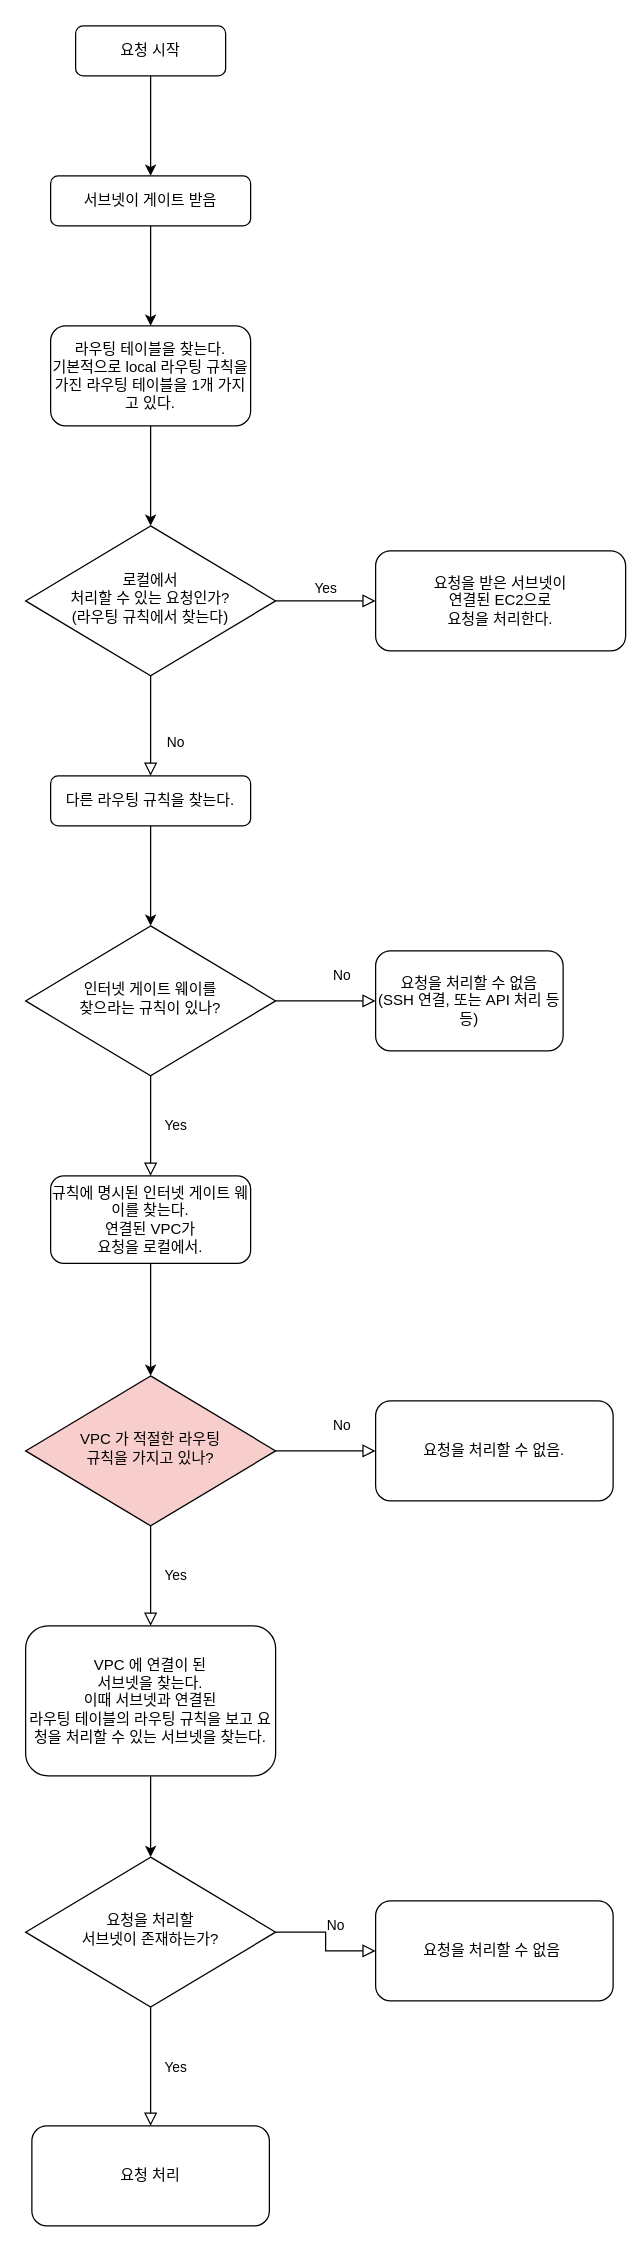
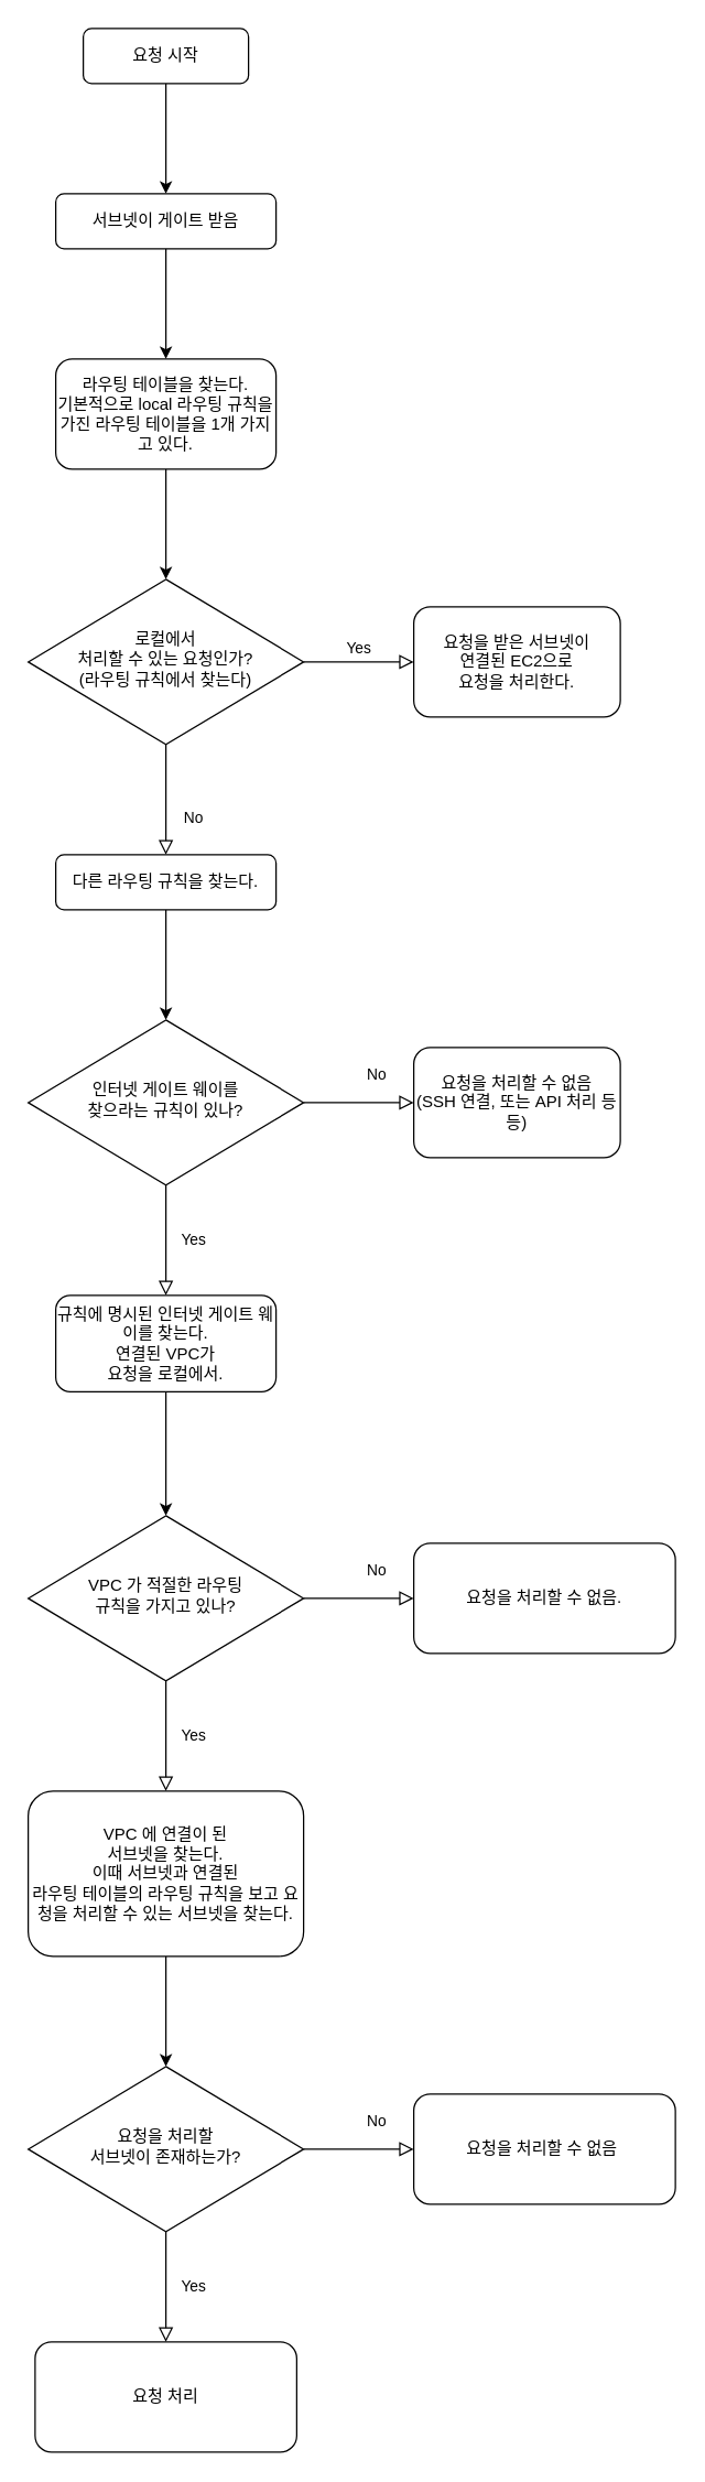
  <mxCell id="0" />
  <mxCell id="1" parent="0" />
  <mxCell id="2" value="요청 시작" style="rounded=1;whiteSpace=wrap;html=1;fontSize=12;glass=0;strokeWidth=1;shadow=0;" parent="1" vertex="1"><mxGeometry x="60" y="20" width="120" height="40" as="geometry" /></mxCell>
  <mxCell id="3" value="서브넷이 게이트 받음" style="rounded=1;whiteSpace=wrap;html=1;fontSize=12;glass=0;strokeWidth=1;shadow=0;" vertex="1" parent="1"><mxGeometry x="40" y="140" width="160" height="40" as="geometry" /></mxCell>
  <mxCell id="4" value="" style="endArrow=classic;html=1;exitX=0.5;exitY=1;exitDx=0;exitDy=0;entryX=0.5;entryY=0;entryDx=0;entryDy=0;" edge="1" parent="1" source="2" target="3"><mxGeometry width="50" height="50" relative="1" as="geometry"><mxPoint x="170" y="240" as="sourcePoint" /><mxPoint x="220" y="190" as="targetPoint" /></mxGeometry></mxCell>
  <mxCell id="5" value="라우팅 테이블을 찾는다.&lt;br&gt;기본적으로 local 라우팅 규칙을 가진 라우팅 테이블을 1개 가지고 있다." style="rounded=1;whiteSpace=wrap;html=1;fontSize=12;glass=0;strokeWidth=1;shadow=0;" vertex="1" parent="1"><mxGeometry x="40" y="260" width="160" height="80" as="geometry" /></mxCell>
  <mxCell id="6" value="" style="endArrow=classic;html=1;exitX=0.5;exitY=1;exitDx=0;exitDy=0;entryX=0.5;entryY=0;entryDx=0;entryDy=0;" edge="1" parent="1" source="3" target="5"><mxGeometry width="50" height="50" relative="1" as="geometry"><mxPoint x="180" y="240" as="sourcePoint" /><mxPoint x="230" y="190" as="targetPoint" /></mxGeometry></mxCell>
  <mxCell id="7" value="" style="endArrow=classic;html=1;exitX=0.5;exitY=1;exitDx=0;exitDy=0;" edge="1" parent="1" source="5" target="8"><mxGeometry width="50" height="50" relative="1" as="geometry"><mxPoint x="500" y="310" as="sourcePoint" /><mxPoint x="250" y="400" as="targetPoint" /></mxGeometry></mxCell>
  <mxCell id="8" value="로컬에서&lt;br&gt;처리할 수 있는 요청인가?&lt;br&gt;(라우팅 규칙에서 찾는다)" style="rhombus;whiteSpace=wrap;html=1;shadow=0;fontFamily=Helvetica;fontSize=12;align=center;strokeWidth=1;spacing=6;spacingTop=-4;" vertex="1" parent="1"><mxGeometry x="20" y="420" width="200" height="120" as="geometry" /></mxCell>
  <mxCell id="9" value="Yes" style="edgeStyle=orthogonalEdgeStyle;rounded=0;html=1;jettySize=auto;orthogonalLoop=1;fontSize=11;endArrow=block;endFill=0;endSize=8;strokeWidth=1;shadow=0;labelBackgroundColor=none;exitX=1;exitY=0.5;exitDx=0;exitDy=0;entryX=0;entryY=0.5;entryDx=0;entryDy=0;" edge="1" parent="1" source="8" target="10"><mxGeometry y="10" relative="1" as="geometry"><mxPoint as="offset" /><mxPoint x="900" y="440" as="sourcePoint" /><mxPoint x="300" y="480" as="targetPoint" /></mxGeometry></mxCell>
- <mxCell id="10" value="요청을 받은 서브넷이&lt;br&gt;연결된 EC2으로 &lt;br&gt;요청을 처리한다." style="rounded=1;whiteSpace=wrap;html=1;fontSize=12;glass=0;strokeWidth=1;shadow=0;" vertex="1" parent="1"><mxGeometry x="300" y="440" width="200" height="80" as="geometry" /></mxCell>
+ <mxCell id="10" value="요청을 받은 서브넷이&lt;br&gt;연결된 EC2으로 &lt;br&gt;요청을 처리한다." style="rounded=1;whiteSpace=wrap;html=1;fontSize=12;glass=0;strokeWidth=1;shadow=0;" vertex="1" parent="1"><mxGeometry x="300" y="440" width="150" height="80" as="geometry" /></mxCell>
  <mxCell id="11" value="No" style="rounded=0;html=1;jettySize=auto;orthogonalLoop=1;fontSize=11;endArrow=block;endFill=0;endSize=8;strokeWidth=1;shadow=0;labelBackgroundColor=none;edgeStyle=orthogonalEdgeStyle;exitX=0.5;exitY=1;exitDx=0;exitDy=0;entryX=0.5;entryY=0;entryDx=0;entryDy=0;" edge="1" parent="1" source="8" target="12"><mxGeometry x="0.333" y="20" relative="1" as="geometry"><mxPoint as="offset" /><mxPoint x="850" y="480" as="sourcePoint" /><mxPoint x="120" y="620" as="targetPoint" /></mxGeometry></mxCell>
  <mxCell id="12" value="다른 라우팅 규칙을 찾는다." style="rounded=1;whiteSpace=wrap;html=1;fontSize=12;glass=0;strokeWidth=1;shadow=0;" vertex="1" parent="1"><mxGeometry x="40" y="620" width="160" height="40" as="geometry" /></mxCell>
  <mxCell id="13" value="" style="endArrow=classic;html=1;exitX=0.5;exitY=1;exitDx=0;exitDy=0;entryX=0.5;entryY=0;entryDx=0;entryDy=0;" edge="1" parent="1" source="12" target="14"><mxGeometry width="50" height="50" relative="1" as="geometry"><mxPoint x="130" y="350" as="sourcePoint" /><mxPoint x="120" y="740" as="targetPoint" /></mxGeometry></mxCell>
  <mxCell id="14" value="인터넷 게이트 웨이를&lt;br&gt;찾으라는 규칙이 있나?" style="rhombus;whiteSpace=wrap;html=1;shadow=0;fontFamily=Helvetica;fontSize=12;align=center;strokeWidth=1;spacing=6;spacingTop=-4;" vertex="1" parent="1"><mxGeometry x="20" y="740" width="200" height="120" as="geometry" /></mxCell>
  <mxCell id="15" value="No" style="rounded=0;html=1;jettySize=auto;orthogonalLoop=1;fontSize=11;endArrow=block;endFill=0;endSize=8;strokeWidth=1;shadow=0;labelBackgroundColor=none;edgeStyle=orthogonalEdgeStyle;exitX=1;exitY=0.5;exitDx=0;exitDy=0;entryX=0;entryY=0.5;entryDx=0;entryDy=0;" edge="1" parent="1" source="14" target="16"><mxGeometry x="0.333" y="20" relative="1" as="geometry"><mxPoint as="offset" /><mxPoint x="130" y="550" as="sourcePoint" /><mxPoint x="340" y="800" as="targetPoint" /></mxGeometry></mxCell>
  <mxCell id="16" value="요청을 처리할 수 없음&lt;br&gt;(SSH 연결, 또는 API 처리 등등)" style="rounded=1;whiteSpace=wrap;html=1;fontSize=12;glass=0;strokeWidth=1;shadow=0;" vertex="1" parent="1"><mxGeometry x="300" y="760" width="150" height="80" as="geometry" /></mxCell>
  <mxCell id="17" value="Yes" style="rounded=0;html=1;jettySize=auto;orthogonalLoop=1;fontSize=11;endArrow=block;endFill=0;endSize=8;strokeWidth=1;shadow=0;labelBackgroundColor=none;edgeStyle=orthogonalEdgeStyle;entryX=0.5;entryY=0;entryDx=0;entryDy=0;" edge="1" parent="1" source="14" target="18"><mxGeometry y="20" relative="1" as="geometry"><mxPoint as="offset" /><mxPoint x="850" y="360" as="sourcePoint" /><mxPoint x="120" y="940" as="targetPoint" /></mxGeometry></mxCell>
  <mxCell id="18" value="규칙에 명시된 인터넷 게이트 웨이를 찾는다.&lt;br&gt;연결된 VPC가 &lt;br&gt;요청을 로컬에서." style="rounded=1;whiteSpace=wrap;html=1;fontSize=12;glass=0;strokeWidth=1;shadow=0;" vertex="1" parent="1"><mxGeometry x="40" y="940" width="160" height="70" as="geometry" /></mxCell>
- <mxCell id="19" value="VPC 가 적절한 라우팅 &lt;br&gt;규칙을 가지고 있나?" style="rhombus;whiteSpace=wrap;html=1;shadow=0;fontFamily=Helvetica;fontSize=12;align=center;strokeWidth=1;spacing=6;spacingTop=-4;fillColor=#f8cecc;" vertex="1" parent="1"><mxGeometry x="20" y="1100" width="200" height="120" as="geometry" /></mxCell>
+ <mxCell id="19" value="VPC 가 적절한 라우팅 &lt;br&gt;규칙을 가지고 있나?" style="rhombus;whiteSpace=wrap;html=1;shadow=0;fontFamily=Helvetica;fontSize=12;align=center;strokeWidth=1;spacing=6;spacingTop=-4;" vertex="1" parent="1"><mxGeometry x="20" y="1100" width="200" height="120" as="geometry" /></mxCell>
  <mxCell id="20" value="" style="endArrow=classic;html=1;exitX=0.5;exitY=1;exitDx=0;exitDy=0;entryX=0.5;entryY=0;entryDx=0;entryDy=0;" edge="1" parent="1" source="18" target="19"><mxGeometry width="50" height="50" relative="1" as="geometry"><mxPoint x="130" y="670" as="sourcePoint" /><mxPoint x="320" y="1110" as="targetPoint" /></mxGeometry></mxCell>
  <mxCell id="21" value="No" style="rounded=0;html=1;jettySize=auto;orthogonalLoop=1;fontSize=11;endArrow=block;endFill=0;endSize=8;strokeWidth=1;shadow=0;labelBackgroundColor=none;edgeStyle=orthogonalEdgeStyle;exitX=1;exitY=0.5;exitDx=0;exitDy=0;entryX=0;entryY=0.5;entryDx=0;entryDy=0;" edge="1" parent="1" source="19" target="22"><mxGeometry x="0.333" y="20" relative="1" as="geometry"><mxPoint as="offset" /><mxPoint x="230" y="810" as="sourcePoint" /><mxPoint x="300" y="1160" as="targetPoint" /></mxGeometry></mxCell>
  <mxCell id="22" value="요청을 처리할 수 없음." style="rounded=1;whiteSpace=wrap;html=1;fontSize=12;glass=0;strokeWidth=1;shadow=0;" vertex="1" parent="1"><mxGeometry x="300" y="1120" width="190" height="80" as="geometry" /></mxCell>
  <mxCell id="23" value="Yes" style="rounded=0;html=1;jettySize=auto;orthogonalLoop=1;fontSize=11;endArrow=block;endFill=0;endSize=8;strokeWidth=1;shadow=0;labelBackgroundColor=none;edgeStyle=orthogonalEdgeStyle;exitX=0.5;exitY=1;exitDx=0;exitDy=0;entryX=0.5;entryY=0;entryDx=0;entryDy=0;entryPerimeter=0;" edge="1" parent="1" source="19" target="24"><mxGeometry y="20" relative="1" as="geometry"><mxPoint as="offset" /><mxPoint x="130" y="870" as="sourcePoint" /><mxPoint x="120" y="1300" as="targetPoint" /></mxGeometry></mxCell>
  <mxCell id="24" value="VPC 에 연결이 된 &lt;br&gt;서브넷을 찾는다.&lt;br&gt;이때 서브넷과 연결된 &lt;br&gt;라우팅 테이블의 라우팅 규칙을 보고 요청을 처리할 수 있는 서브넷을 찾는다." style="rounded=1;whiteSpace=wrap;html=1;fontSize=12;glass=0;strokeWidth=1;shadow=0;" vertex="1" parent="1"><mxGeometry x="20" y="1300" width="200" height="120" as="geometry" /></mxCell>
- <mxCell id="25" value="요청을 처리할 &lt;br&gt;서브넷이 존재하는가?" style="rhombus;whiteSpace=wrap;html=1;shadow=0;fontFamily=Helvetica;fontSize=12;align=center;strokeWidth=1;spacing=6;spacingTop=-4;" vertex="1" parent="1"><mxGeometry x="20" y="1485" width="200" height="120" as="geometry" /></mxCell>
+ <mxCell id="25" value="요청을 처리할 &lt;br&gt;서브넷이 존재하는가?" style="rhombus;whiteSpace=wrap;html=1;shadow=0;fontFamily=Helvetica;fontSize=12;align=center;strokeWidth=1;spacing=6;spacingTop=-4;" vertex="1" parent="1"><mxGeometry x="20" y="1500" width="200" height="120" as="geometry" /></mxCell>
  <mxCell id="26" value="" style="endArrow=classic;html=1;exitX=0.5;exitY=1;exitDx=0;exitDy=0;entryX=0.5;entryY=0;entryDx=0;entryDy=0;" edge="1" parent="1" source="24" target="25"><mxGeometry width="50" height="50" relative="1" as="geometry"><mxPoint x="130" y="1020" as="sourcePoint" /><mxPoint x="130" y="1110" as="targetPoint" /></mxGeometry></mxCell>
  <mxCell id="27" value="No" style="rounded=0;html=1;jettySize=auto;orthogonalLoop=1;fontSize=11;endArrow=block;endFill=0;endSize=8;strokeWidth=1;shadow=0;labelBackgroundColor=none;edgeStyle=orthogonalEdgeStyle;exitX=1;exitY=0.5;exitDx=0;exitDy=0;entryX=0;entryY=0.5;entryDx=0;entryDy=0;" edge="1" parent="1" source="25" target="28"><mxGeometry x="0.333" y="20" relative="1" as="geometry"><mxPoint as="offset" /><mxPoint x="230" y="1170" as="sourcePoint" /><mxPoint x="300" y="1560" as="targetPoint" /></mxGeometry></mxCell>
  <mxCell id="28" value="요청을 처리할 수 없음&amp;nbsp;" style="rounded=1;whiteSpace=wrap;html=1;fontSize=12;glass=0;strokeWidth=1;shadow=0;" vertex="1" parent="1"><mxGeometry x="300" y="1520" width="190" height="80" as="geometry" /></mxCell>
  <mxCell id="29" value="Yes" style="rounded=0;html=1;jettySize=auto;orthogonalLoop=1;fontSize=11;endArrow=block;endFill=0;endSize=8;strokeWidth=1;shadow=0;labelBackgroundColor=none;edgeStyle=orthogonalEdgeStyle;exitX=0.5;exitY=1;exitDx=0;exitDy=0;exitPerimeter=0;entryX=0.5;entryY=0;entryDx=0;entryDy=0;" edge="1" parent="1" source="25" target="30"><mxGeometry y="20" relative="1" as="geometry"><mxPoint as="offset" /><mxPoint x="140" y="1230" as="sourcePoint" /><mxPoint x="120" y="1700" as="targetPoint" /></mxGeometry></mxCell>
  <mxCell id="30" value="요청 처리" style="rounded=1;whiteSpace=wrap;html=1;fontSize=12;glass=0;strokeWidth=1;shadow=0;" vertex="1" parent="1"><mxGeometry x="25" y="1700" width="190" height="80" as="geometry" /></mxCell>
